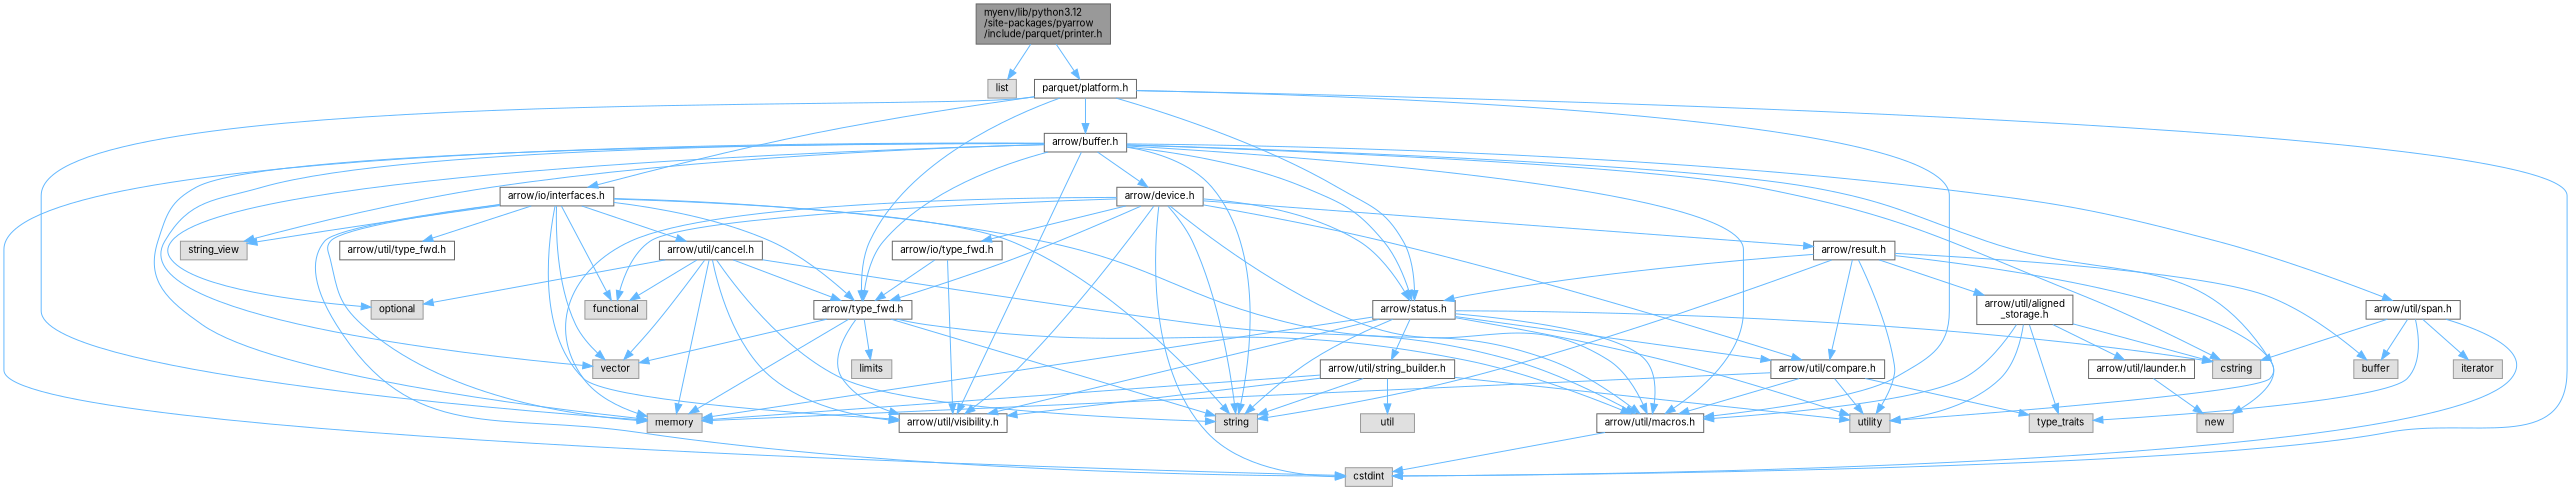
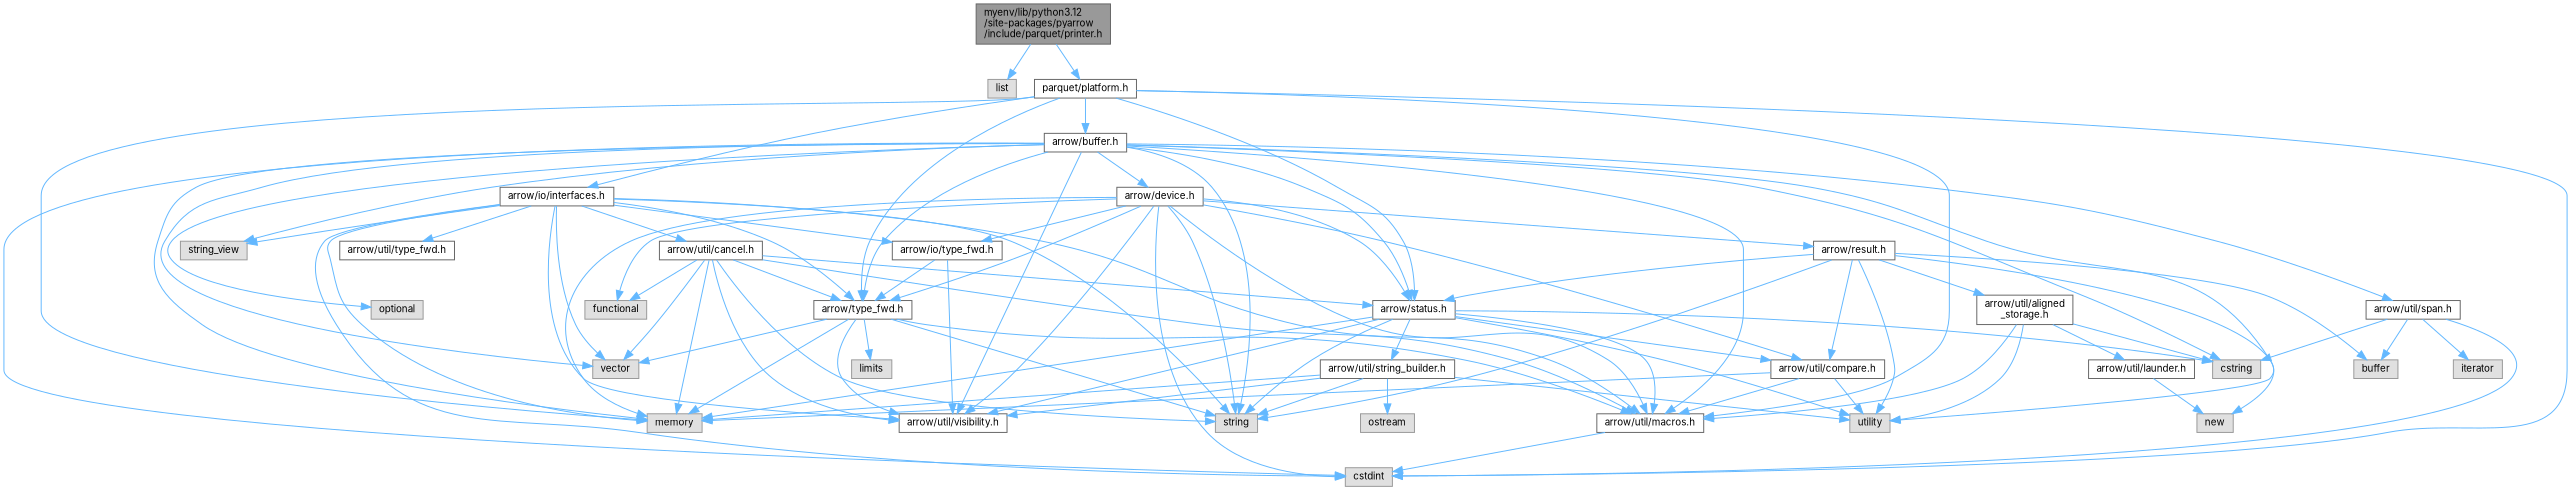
  digraph {
    fontname=Inter
    node [color=grey40 fillcolor=white fontname=Inter fontsize=10 shape=box style=filled]
    edge [color=steelblue1 fontname=Inter fontsize=10 labelfontname=Helvetica labelfontsize=10 style=solid]
    n1 [color=gray40 fillcolor=grey60 fontcolor=black height=0.2 label="myenv/lib/python3.12\l/site-packages/pyarrow\l/include/parquet/printer.h" width=0.4]
    n2 [color=grey60 fillcolor="#E0E0E0" height=0.2 label=list width=0.4]
    n3 [height=0.2 label="parquet/platform.h" width=0.4]
    n4 [color=grey60 fillcolor="#E0E0E0" height=0.2 label=cstdint width=0.4]
    n5 [color=grey60 fillcolor="#E0E0E0" height=0.2 label=memory width=0.4]
    n6 [height=0.2 label="arrow/buffer.h" width=0.4]
    n7 [height=0.2 label="arrow/type_fwd.h" width=0.4]
    n8 [height=0.2 label="arrow/util/macros.h" width=0.4]
    n9 [height=0.2 label="arrow/status.h" width=0.4]
    n10 [height=0.2 label="arrow/io/interfaces.h" width=0.4]
    n11 [color=grey60 fillcolor="#E0E0E0" height=0.2 label=cstring width=0.4]
    n12 [color=grey60 fillcolor="#E0E0E0" height=0.2 label=optional width=0.4]
    n13 [color=grey60 fillcolor="#E0E0E0" height=0.2 label=string width=0.4]
    n14 [color=grey60 fillcolor="#E0E0E0" height=0.2 label=string_view width=0.4]
    n15 [color=grey60 fillcolor="#E0E0E0" height=0.2 label=utility width=0.4]
    n16 [color=grey60 fillcolor="#E0E0E0" height=0.2 label=vector width=0.4]
    n17 [height=0.2 label="arrow/device.h" width=0.4]
    n18 [height=0.2 label="arrow/util/visibility.h" width=0.4]
    n19 [height=0.2 label="arrow/util/span.h" width=0.4]
    n20 [color=grey60 fillcolor="#E0E0E0" height=0.2 label=limits width=0.4]
    n21 [height=0.2 label="arrow/util/compare.h" width=0.4]
    n22 [height=0.2 label="arrow/util/string_builder.h" width=0.4]
    n23 [height=0.2 label="arrow/io/type_fwd.h" width=0.4]
    n24 [height=0.2 label="arrow/util/cancel.h" width=0.4]
    n25 [height=0.2 label="arrow/util/type_fwd.h" width=0.4]
    n26 [color=grey60 fillcolor="#E0E0E0" height=0.2 label=functional width=0.4]
    n27 [height=0.2 label="arrow/result.h" width=0.4]
    n28 [color=grey60 fillcolor="#E0E0E0" height=0.2 label=buffer width=0.4]
-   n29 [color=grey60 fillcolor="#E0E0E0" height=0.2 label=type_traits width=0.4]
    n30 [color=grey60 fillcolor="#E0E0E0" height=0.2 label=iterator width=0.4]
    n31 [color=grey60 fillcolor="#E0E0E0" height=0.2 label=new width=0.4]
    n32 [height=0.2 label="arrow/util/aligned\l_storage.h" width=0.4]
    n33 [height=0.2 label="arrow/util/launder.h" width=0.4]
-   n34 [color=grey60 fillcolor="#E0E0E0" height=0.2 label=util width=0.4]
+   n34 [color=grey60 fillcolor="#E0E0E0" height=0.2 label=ostream width=0.4]
    n1 -> n2
    n1 -> n3
    n3 -> n4
    n3 -> n5
    n3 -> n6
    n3 -> n7
    n3 -> n8
    n3 -> n9
    n3 -> n10
    n6 -> n4
    n6 -> n5
    n6 -> n7
    n6 -> n8
    n6 -> n9
    n6 -> n11
    n6 -> n12
    n6 -> n13
    n6 -> n14
    n6 -> n15
    n6 -> n16
    n6 -> n17
    n6 -> n18
    n6 -> n19
    n7 -> n5
    n7 -> n8
    n7 -> n13
    n7 -> n16
    n7 -> n18
    n7 -> n20
    n8 -> n4
    n9 -> n5
    n9 -> n8
    n9 -> n11
    n9 -> n13
    n9 -> n15
    n9 -> n18
    n9 -> n21
    n9 -> n22
    n10 -> n4
    n10 -> n5
    n10 -> n7
    n10 -> n8
    n10 -> n13
    n10 -> n14
    n10 -> n16
    n10 -> n18
-   n10 -> n26
+   n10 -> n23
    n10 -> n24
    n10 -> n25
    n17 -> n4
    n17 -> n5
    n17 -> n7
    n17 -> n8
    n17 -> n9
    n17 -> n13
    n17 -> n18
    n17 -> n21
    n17 -> n23
    n17 -> n26
    n17 -> n27
    n19 -> n4
    n19 -> n11
    n19 -> n28
-   n19 -> n29
    n19 -> n30
    n21 -> n5
    n21 -> n8
    n21 -> n15
-   n21 -> n29
    n22 -> n5
    n22 -> n13
    n22 -> n15
    n22 -> n18
    n22 -> n34
    n23 -> n7
    n23 -> n18
    n24 -> n5
    n24 -> n7
    n24 -> n8
-   n24 -> n12
+   n24 -> n9
    n24 -> n13
    n24 -> n16
    n24 -> n18
    n24 -> n26
    n27 -> n9
    n27 -> n13
    n27 -> n15
    n27 -> n21
    n27 -> n28
    n27 -> n31
    n27 -> n32
    n32 -> n8
    n32 -> n11
    n32 -> n15
-   n32 -> n29
    n32 -> n33
    n33 -> n31
  }
